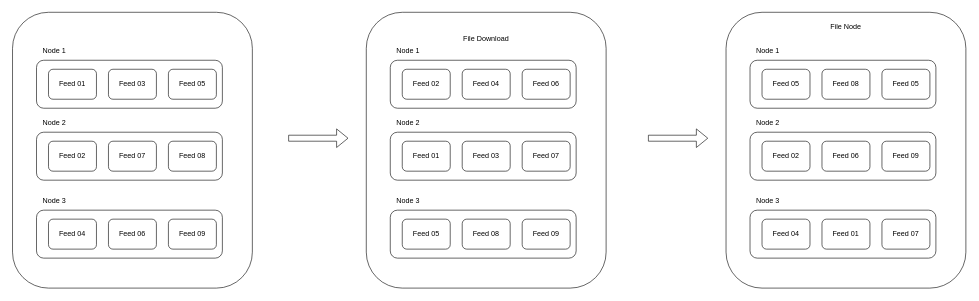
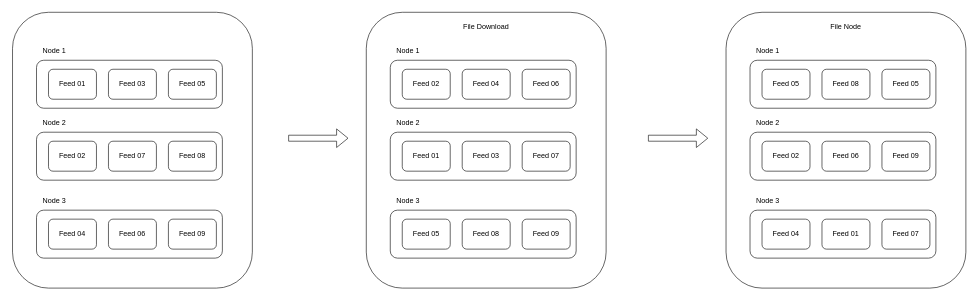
  <mxCell id="0" />
  <mxCell id="1" parent="0" />
  <mxCell id="2" value="" style="rounded=1;whiteSpace=wrap;html=1;" vertex="1" parent="1"><mxGeometry x="20" y="20" width="400" height="460" as="geometry" /></mxCell>
  <mxCell id="3" value="" style="rounded=1;whiteSpace=wrap;html=1;" vertex="1" parent="1"><mxGeometry x="60" y="100" width="310" height="80" as="geometry" /></mxCell>
  <mxCell id="4" value="Node 1" style="text;html=1;strokeColor=none;fillColor=none;align=center;verticalAlign=middle;whiteSpace=wrap;rounded=0;" vertex="1" parent="1"><mxGeometry x="60" y="70" width="60" height="30" as="geometry" /></mxCell>
  <mxCell id="5" value="Feed 01" style="rounded=1;whiteSpace=wrap;html=1;" vertex="1" parent="1"><mxGeometry x="80" y="115" width="80" height="50" as="geometry" /></mxCell>
  <mxCell id="6" value="Feed 03" style="rounded=1;whiteSpace=wrap;html=1;" vertex="1" parent="1"><mxGeometry x="180" y="115" width="80" height="50" as="geometry" /></mxCell>
  <mxCell id="7" value="Feed 05" style="rounded=1;whiteSpace=wrap;html=1;" vertex="1" parent="1"><mxGeometry x="280" y="115" width="80" height="50" as="geometry" /></mxCell>
  <mxCell id="8" value="" style="rounded=1;whiteSpace=wrap;html=1;" vertex="1" parent="1"><mxGeometry x="60" y="220" width="310" height="80" as="geometry" /></mxCell>
  <mxCell id="9" value="Node 2" style="text;html=1;strokeColor=none;fillColor=none;align=center;verticalAlign=middle;whiteSpace=wrap;rounded=0;" vertex="1" parent="1"><mxGeometry x="60" y="190" width="60" height="30" as="geometry" /></mxCell>
  <mxCell id="10" value="Feed 02" style="rounded=1;whiteSpace=wrap;html=1;" vertex="1" parent="1"><mxGeometry x="80" y="235" width="80" height="50" as="geometry" /></mxCell>
  <mxCell id="11" value="Feed 07" style="rounded=1;whiteSpace=wrap;html=1;" vertex="1" parent="1"><mxGeometry x="180" y="235" width="80" height="50" as="geometry" /></mxCell>
  <mxCell id="12" value="Feed 08" style="rounded=1;whiteSpace=wrap;html=1;" vertex="1" parent="1"><mxGeometry x="280" y="235" width="80" height="50" as="geometry" /></mxCell>
  <mxCell id="13" value="" style="rounded=1;whiteSpace=wrap;html=1;" vertex="1" parent="1"><mxGeometry x="60" y="350" width="310" height="80" as="geometry" /></mxCell>
  <mxCell id="14" value="Node 3" style="text;html=1;strokeColor=none;fillColor=none;align=center;verticalAlign=middle;whiteSpace=wrap;rounded=0;" vertex="1" parent="1"><mxGeometry x="60" y="320" width="60" height="30" as="geometry" /></mxCell>
  <mxCell id="15" value="Feed 04" style="rounded=1;whiteSpace=wrap;html=1;" vertex="1" parent="1"><mxGeometry x="80" y="365" width="80" height="50" as="geometry" /></mxCell>
  <mxCell id="16" value="Feed 06" style="rounded=1;whiteSpace=wrap;html=1;" vertex="1" parent="1"><mxGeometry x="180" y="365" width="80" height="50" as="geometry" /></mxCell>
  <mxCell id="17" value="Feed 09" style="rounded=1;whiteSpace=wrap;html=1;" vertex="1" parent="1"><mxGeometry x="280" y="365" width="80" height="50" as="geometry" /></mxCell>
  <mxCell id="18" value="" style="rounded=1;whiteSpace=wrap;html=1;" vertex="1" parent="1"><mxGeometry x="610" y="20" width="400" height="460" as="geometry" /></mxCell>
  <mxCell id="19" value="" style="rounded=1;whiteSpace=wrap;html=1;" vertex="1" parent="1"><mxGeometry x="650" y="100" width="310" height="80" as="geometry" /></mxCell>
  <mxCell id="20" value="Node 1" style="text;html=1;strokeColor=none;fillColor=none;align=center;verticalAlign=middle;whiteSpace=wrap;rounded=0;" vertex="1" parent="1"><mxGeometry x="650" y="70" width="60" height="30" as="geometry" /></mxCell>
  <mxCell id="21" value="Feed 02" style="rounded=1;whiteSpace=wrap;html=1;" vertex="1" parent="1"><mxGeometry x="670" y="115" width="80" height="50" as="geometry" /></mxCell>
  <mxCell id="22" value="Feed 04" style="rounded=1;whiteSpace=wrap;html=1;" vertex="1" parent="1"><mxGeometry x="770" y="115" width="80" height="50" as="geometry" /></mxCell>
  <mxCell id="23" value="Feed 06" style="rounded=1;whiteSpace=wrap;html=1;" vertex="1" parent="1"><mxGeometry x="870" y="115" width="80" height="50" as="geometry" /></mxCell>
  <mxCell id="24" value="" style="rounded=1;whiteSpace=wrap;html=1;" vertex="1" parent="1"><mxGeometry x="650" y="220" width="310" height="80" as="geometry" /></mxCell>
  <mxCell id="25" value="Node 2" style="text;html=1;strokeColor=none;fillColor=none;align=center;verticalAlign=middle;whiteSpace=wrap;rounded=0;" vertex="1" parent="1"><mxGeometry x="650" y="190" width="60" height="30" as="geometry" /></mxCell>
  <mxCell id="26" value="Feed 01" style="rounded=1;whiteSpace=wrap;html=1;" vertex="1" parent="1"><mxGeometry x="670" y="235" width="80" height="50" as="geometry" /></mxCell>
  <mxCell id="27" value="Feed 03" style="rounded=1;whiteSpace=wrap;html=1;" vertex="1" parent="1"><mxGeometry x="770" y="235" width="80" height="50" as="geometry" /></mxCell>
  <mxCell id="28" value="Feed 07" style="rounded=1;whiteSpace=wrap;html=1;" vertex="1" parent="1"><mxGeometry x="870" y="235" width="80" height="50" as="geometry" /></mxCell>
  <mxCell id="29" value="" style="rounded=1;whiteSpace=wrap;html=1;" vertex="1" parent="1"><mxGeometry x="650" y="350" width="310" height="80" as="geometry" /></mxCell>
  <mxCell id="30" value="Node 3" style="text;html=1;strokeColor=none;fillColor=none;align=center;verticalAlign=middle;whiteSpace=wrap;rounded=0;" vertex="1" parent="1"><mxGeometry x="650" y="320" width="60" height="30" as="geometry" /></mxCell>
  <mxCell id="31" value="Feed 05" style="rounded=1;whiteSpace=wrap;html=1;" vertex="1" parent="1"><mxGeometry x="670" y="365" width="80" height="50" as="geometry" /></mxCell>
  <mxCell id="32" value="Feed 08" style="rounded=1;whiteSpace=wrap;html=1;" vertex="1" parent="1"><mxGeometry x="770" y="365" width="80" height="50" as="geometry" /></mxCell>
  <mxCell id="33" value="Feed 09" style="rounded=1;whiteSpace=wrap;html=1;" vertex="1" parent="1"><mxGeometry x="870" y="365" width="80" height="50" as="geometry" /></mxCell>
- <mxCell id="34" value="File Download" style="text;html=1;strokeColor=none;fillColor=none;align=center;verticalAlign=middle;whiteSpace=wrap;rounded=0;" vertex="1" parent="1"><mxGeometry x="755" y="50" width="110" height="30" as="geometry" /></mxCell>
+ <mxCell id="34" value="File Download" style="text;html=1;strokeColor=none;fillColor=none;align=center;verticalAlign=middle;whiteSpace=wrap;rounded=0;" vertex="1" parent="1"><mxGeometry x="755" y="30" width="110" height="30" as="geometry" /></mxCell>
  <mxCell id="35" value="" style="shape=flexArrow;endArrow=classic;html=1;rounded=0;" edge="1" parent="1"><mxGeometry width="50" height="50" relative="1" as="geometry"><mxPoint x="480" y="230" as="sourcePoint" /><mxPoint x="580" y="230" as="targetPoint" /></mxGeometry></mxCell>
  <mxCell id="36" value="" style="rounded=1;whiteSpace=wrap;html=1;" vertex="1" parent="1"><mxGeometry x="1210" y="20" width="400" height="460" as="geometry" /></mxCell>
  <mxCell id="37" value="" style="rounded=1;whiteSpace=wrap;html=1;" vertex="1" parent="1"><mxGeometry x="1250" y="100" width="310" height="80" as="geometry" /></mxCell>
  <mxCell id="38" value="Node 1" style="text;html=1;strokeColor=none;fillColor=none;align=center;verticalAlign=middle;whiteSpace=wrap;rounded=0;" vertex="1" parent="1"><mxGeometry x="1250" y="70" width="60" height="30" as="geometry" /></mxCell>
  <mxCell id="39" value="Feed 05" style="rounded=1;whiteSpace=wrap;html=1;" vertex="1" parent="1"><mxGeometry x="1270" y="115" width="80" height="50" as="geometry" /></mxCell>
  <mxCell id="40" value="Feed 08" style="rounded=1;whiteSpace=wrap;html=1;" vertex="1" parent="1"><mxGeometry x="1370" y="115" width="80" height="50" as="geometry" /></mxCell>
  <mxCell id="41" value="Feed 05" style="rounded=1;whiteSpace=wrap;html=1;" vertex="1" parent="1"><mxGeometry x="1470" y="115" width="80" height="50" as="geometry" /></mxCell>
  <mxCell id="42" value="" style="rounded=1;whiteSpace=wrap;html=1;" vertex="1" parent="1"><mxGeometry x="1250" y="220" width="310" height="80" as="geometry" /></mxCell>
  <mxCell id="43" value="Node 2" style="text;html=1;strokeColor=none;fillColor=none;align=center;verticalAlign=middle;whiteSpace=wrap;rounded=0;" vertex="1" parent="1"><mxGeometry x="1250" y="190" width="60" height="30" as="geometry" /></mxCell>
  <mxCell id="44" value="Feed 02" style="rounded=1;whiteSpace=wrap;html=1;" vertex="1" parent="1"><mxGeometry x="1270" y="235" width="80" height="50" as="geometry" /></mxCell>
  <mxCell id="45" value="Feed 06" style="rounded=1;whiteSpace=wrap;html=1;" vertex="1" parent="1"><mxGeometry x="1370" y="235" width="80" height="50" as="geometry" /></mxCell>
  <mxCell id="46" value="Feed 09" style="rounded=1;whiteSpace=wrap;html=1;" vertex="1" parent="1"><mxGeometry x="1470" y="235" width="80" height="50" as="geometry" /></mxCell>
  <mxCell id="47" value="" style="rounded=1;whiteSpace=wrap;html=1;" vertex="1" parent="1"><mxGeometry x="1250" y="350" width="310" height="80" as="geometry" /></mxCell>
  <mxCell id="48" value="Node 3" style="text;html=1;strokeColor=none;fillColor=none;align=center;verticalAlign=middle;whiteSpace=wrap;rounded=0;" vertex="1" parent="1"><mxGeometry x="1250" y="320" width="60" height="30" as="geometry" /></mxCell>
  <mxCell id="49" value="Feed 04" style="rounded=1;whiteSpace=wrap;html=1;" vertex="1" parent="1"><mxGeometry x="1270" y="365" width="80" height="50" as="geometry" /></mxCell>
  <mxCell id="50" value="Feed 01" style="rounded=1;whiteSpace=wrap;html=1;" vertex="1" parent="1"><mxGeometry x="1370" y="365" width="80" height="50" as="geometry" /></mxCell>
  <mxCell id="51" value="Feed 07" style="rounded=1;whiteSpace=wrap;html=1;" vertex="1" parent="1"><mxGeometry x="1470" y="365" width="80" height="50" as="geometry" /></mxCell>
  <mxCell id="52" value="File Node" style="text;html=1;strokeColor=none;fillColor=none;align=center;verticalAlign=middle;whiteSpace=wrap;rounded=0;" vertex="1" parent="1"><mxGeometry x="1355" y="30" width="110" height="30" as="geometry" /></mxCell>
  <mxCell id="53" value="" style="shape=flexArrow;endArrow=classic;html=1;rounded=0;" edge="1" parent="1"><mxGeometry width="50" height="50" relative="1" as="geometry"><mxPoint x="1080" y="230" as="sourcePoint" /><mxPoint x="1180" y="230" as="targetPoint" /></mxGeometry></mxCell>
